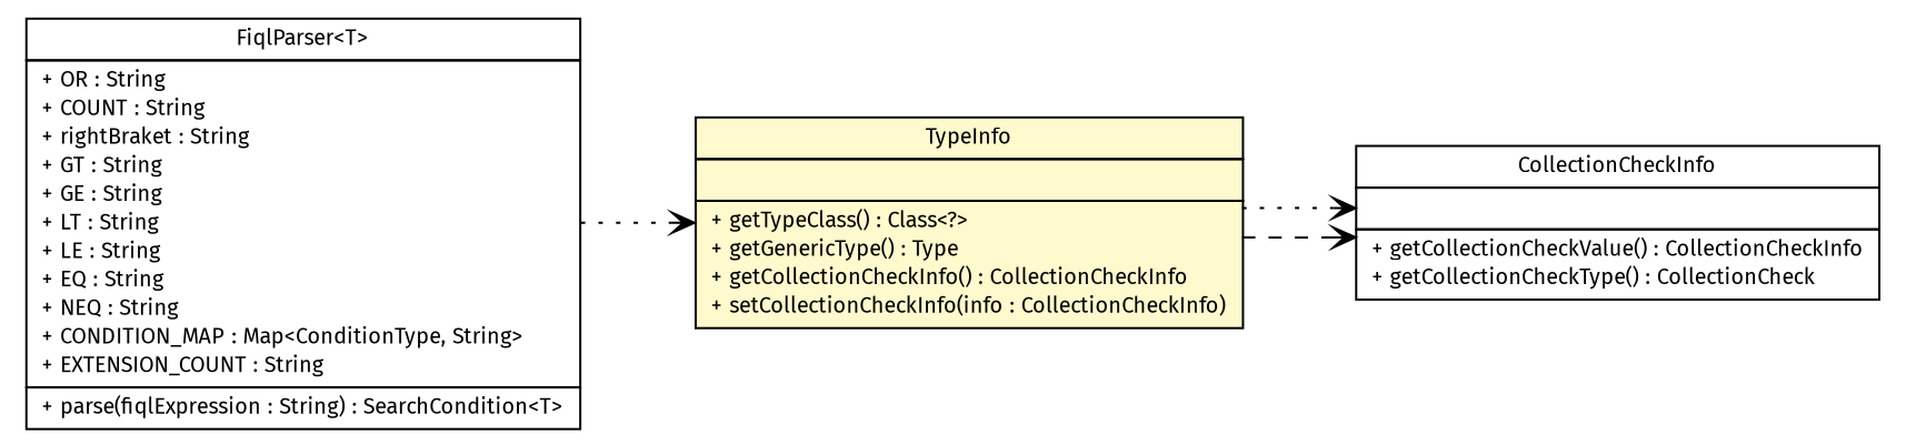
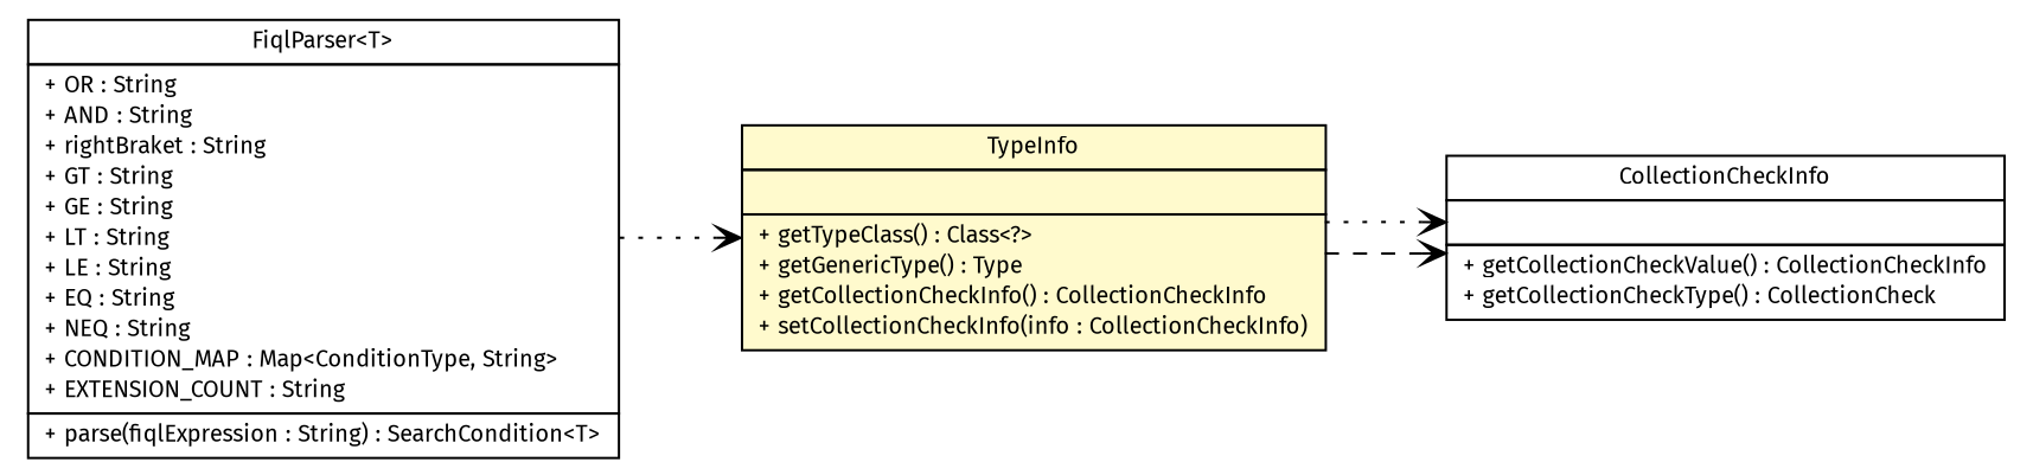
  digraph {
    fontname="Fira Sans"
    nodesep=0.25
    rankdir=LR
    ranksep=0.5
    node [fontcolor=black fontname="Fira Sans" fontsize=10.0 shape=plaintext]
    edge [arrowhead=open color=black fontcolor=black fontname="Fira Sans" fontsize=10.0 headport=p labelfontname=Helvetica labelfontsize=10 style=dotted tailport=p]
    n1 [label=<<table title="org.apache.cxf.jaxrs.ext.search.Beanspector.TypeInfo" border="0" cellborder="1" cellspacing="0" cellpadding="2" port="p" bgcolor="lemonChiffon" href="./Beanspector.TypeInfo.html"> 		<tr><td><table border="0" cellspacing="0" cellpadding="1"> <tr><td align="center" balign="center"> TypeInfo </td></tr> 		</table></td></tr> 		<tr><td><table border="0" cellspacing="0" cellpadding="1"> <tr><td align="left" balign="left">  </td></tr> 		</table></td></tr> 		<tr><td><table border="0" cellspacing="0" cellpadding="1"> <tr><td align="left" balign="left"> + getTypeClass() : Class&lt;?&gt; </td></tr> <tr><td align="left" balign="left"> + getGenericType() : Type </td></tr> <tr><td align="left" balign="left"> + getCollectionCheckInfo() : CollectionCheckInfo </td></tr> <tr><td align="left" balign="left"> + setCollectionCheckInfo(info : CollectionCheckInfo) </td></tr> 		</table></td></tr> 		</table>>]
    n2 [label=<<table title="org.apache.cxf.jaxrs.ext.search.collections.CollectionCheckInfo" border="0" cellborder="1" cellspacing="0" cellpadding="2" port="p" href="http://java.sun.com/j2se/1.4.2/docs/api/org/apache/cxf/jaxrs/ext/search/collections/CollectionCheckInfo.html"> 		<tr><td><table border="0" cellspacing="0" cellpadding="1"> <tr><td align="center" balign="center"> CollectionCheckInfo </td></tr> 		</table></td></tr> 		<tr><td><table border="0" cellspacing="0" cellpadding="1"> <tr><td align="left" balign="left">  </td></tr> 		</table></td></tr> 		<tr><td><table border="0" cellspacing="0" cellpadding="1"> <tr><td align="left" balign="left"> + getCollectionCheckValue() : CollectionCheckInfo </td></tr> <tr><td align="left" balign="left"> + getCollectionCheckType() : CollectionCheck </td></tr> 		</table></td></tr> 		</table>>]
-   n3 [label=<<table title="org.apache.cxf.jaxrs.ext.search.fiql.FiqlParser" border="0" cellborder="1" cellspacing="0" cellpadding="2" port="p" href="./fiql/FiqlParser.html"> 		<tr><td><table border="0" cellspacing="0" cellpadding="1"> <tr><td align="center" balign="center"> FiqlParser&lt;T&gt; </td></tr> 		</table></td></tr> 		<tr><td><table border="0" cellspacing="0" cellpadding="1"> <tr><td align="left" balign="left"> + OR : String </td></tr> <tr><td align="left" balign="left"> + COUNT : String </td></tr> <tr><td align="left" balign="left"> + rightBraket : String </td></tr> <tr><td align="left" balign="left"> + GT : String </td></tr> <tr><td align="left" balign="left"> + GE : String </td></tr> <tr><td align="left" balign="left"> + LT : String </td></tr> <tr><td align="left" balign="left"> + LE : String </td></tr> <tr><td align="left" balign="left"> + EQ : String </td></tr> <tr><td align="left" balign="left"> + NEQ : String </td></tr> <tr><td align="left" balign="left"> + CONDITION_MAP : Map&lt;ConditionType, String&gt; </td></tr> <tr><td align="left" balign="left"> + EXTENSION_COUNT : String </td></tr> 		</table></td></tr> 		<tr><td><table border="0" cellspacing="0" cellpadding="1"> <tr><td align="left" balign="left"> + parse(fiqlExpression : String) : SearchCondition&lt;T&gt; </td></tr> 		</table></td></tr> 		</table>>]
+   n3 [label=<<table title="org.apache.cxf.jaxrs.ext.search.fiql.FiqlParser" border="0" cellborder="1" cellspacing="0" cellpadding="2" port="p" href="./fiql/FiqlParser.html"> 		<tr><td><table border="0" cellspacing="0" cellpadding="1"> <tr><td align="center" balign="center"> FiqlParser&lt;T&gt; </td></tr> 		</table></td></tr> 		<tr><td><table border="0" cellspacing="0" cellpadding="1"> <tr><td align="left" balign="left"> + OR : String </td></tr> <tr><td align="left" balign="left"> + AND : String </td></tr> <tr><td align="left" balign="left"> + rightBraket : String </td></tr> <tr><td align="left" balign="left"> + GT : String </td></tr> <tr><td align="left" balign="left"> + GE : String </td></tr> <tr><td align="left" balign="left"> + LT : String </td></tr> <tr><td align="left" balign="left"> + LE : String </td></tr> <tr><td align="left" balign="left"> + EQ : String </td></tr> <tr><td align="left" balign="left"> + NEQ : String </td></tr> <tr><td align="left" balign="left"> + CONDITION_MAP : Map&lt;ConditionType, String&gt; </td></tr> <tr><td align="left" balign="left"> + EXTENSION_COUNT : String </td></tr> 		</table></td></tr> 		<tr><td><table border="0" cellspacing="0" cellpadding="1"> <tr><td align="left" balign="left"> + parse(fiqlExpression : String) : SearchCondition&lt;T&gt; </td></tr> 		</table></td></tr> 		</table>>]
    n1 -> n2 [style=dashed]
    n1 -> n2
    n3 -> n1
  }
